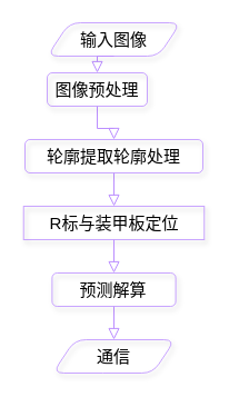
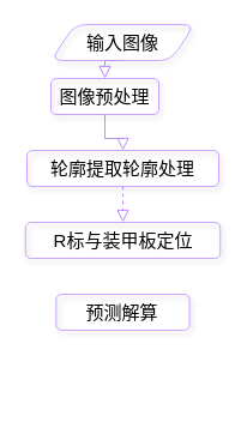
  <mxCell id="0" />
  <mxCell id="1" parent="0" />
  <mxCell id="2" value="" style="rounded=0;html=1;jettySize=auto;orthogonalLoop=1;fontSize=11;endArrow=block;endFill=0;endSize=8;strokeWidth=1;shadow=0;labelBackgroundColor=none;edgeStyle=orthogonalEdgeStyle;entryX=0.5;entryY=0;entryDx=0;entryDy=0;sketch=0;strokeColor=#BC8FFF;exitX=0.5;exitY=1;exitDx=0;exitDy=0;" edge="1" parent="1" source="7" target="4"><mxGeometry x="0.333" y="50" relative="1" as="geometry"><mxPoint x="101.86" y="35" as="sourcePoint" /><mxPoint x="101.86" y="85" as="targetPoint" /><mxPoint as="offset" /></mxGeometry></mxCell>
  <mxCell id="3" value="" style="edgeStyle=orthogonalEdgeStyle;rounded=0;orthogonalLoop=1;jettySize=auto;html=1;shadow=0;strokeColor=#BC8FFF;strokeWidth=1;labelBackgroundColor=none;endFill=0;endArrow=block;endSize=8;sketch=0;" edge="1" parent="1" source="4" target="6"><mxGeometry relative="1" as="geometry" /></mxCell>
  <mxCell id="4" value="&lt;font style=&quot;font-size: 15px&quot;&gt;图像预处理&lt;/font&gt;" style="rounded=1;whiteSpace=wrap;html=1;fontSize=12;shadow=1;strokeColor=#BC8FFF;fillColor=none;opacity=80;sketch=0;glass=0;" vertex="1" parent="1"><mxGeometry x="42" y="65" width="90" height="30" as="geometry" /></mxCell>
- <mxCell id="5" value="" style="edgeStyle=orthogonalEdgeStyle;rounded=0;sketch=0;orthogonalLoop=1;jettySize=auto;html=1;strokeColor=#BC8FFF;shadow=0;strokeWidth=1;labelBackgroundColor=none;endFill=0;endArrow=block;endSize=8;" edge="1" parent="1" source="6" target="9"><mxGeometry relative="1" as="geometry" /></mxCell>
+ <mxCell id="5" value="" style="edgeStyle=orthogonalEdgeStyle;rounded=0;sketch=0;orthogonalLoop=1;jettySize=auto;html=1;strokeColor=#BC8FFF;shadow=0;strokeWidth=1;labelBackgroundColor=none;endFill=0;endArrow=block;endSize=8;dashed=1;" edge="1" parent="1" source="6" target="9"><mxGeometry relative="1" as="geometry" /></mxCell>
  <mxCell id="6" value="&lt;font style=&quot;font-size: 15px&quot;&gt;轮廓提取轮廓处理&lt;/font&gt;" style="rounded=1;whiteSpace=wrap;html=1;fontSize=12;shadow=1;strokeColor=#BC8FFF;fillColor=none;opacity=80;sketch=0;glass=0;" vertex="1" parent="1"><mxGeometry x="22" y="125" width="160" height="30" as="geometry" /></mxCell>
  <mxCell id="7" value="&lt;font style=&quot;font-size: 15px&quot;&gt;输入图像&lt;/font&gt;" style="shape=parallelogram;perimeter=parallelogramPerimeter;whiteSpace=wrap;html=1;fixedSize=1;shadow=1;rounded=1;fillColor=none;sketch=0;opacity=80;strokeColor=#BC8FFF;glass=0;" vertex="1" parent="1"><mxGeometry x="42" y="20" width="120" height="30" as="geometry" /></mxCell>
- <mxCell id="8" value="" style="edgeStyle=orthogonalEdgeStyle;rounded=0;sketch=0;orthogonalLoop=1;jettySize=auto;html=1;strokeColor=#BC8FFF;endArrow=block;endFill=0;shadow=0;strokeWidth=1;labelBackgroundColor=none;endSize=8;entryX=0.5;entryY=0;entryDx=0;entryDy=0;exitX=0.5;exitY=1;exitDx=0;exitDy=0;" edge="1" parent="1" source="11" target="10"><mxGeometry relative="1" as="geometry"><mxPoint x="102" y="245" as="targetPoint" /><mxPoint x="102" y="285" as="sourcePoint" /></mxGeometry></mxCell>
- <mxCell id="9" value="&lt;font style=&quot;font-size: 15px&quot;&gt;R标与装甲板定位&lt;/font&gt;" style="whiteSpace=wrap;html=1;fontSize=12;shadow=1;strokeColor=#BC8FFF;fillColor=none;opacity=80;sketch=0;glass=0;rounded=0;" vertex="1" parent="1"><mxGeometry x="20.75" y="185" width="162.5" height="30" as="geometry" /></mxCell>
- <mxCell id="10" value="&lt;font style=&quot;font-size: 15px&quot;&gt;通信&lt;/font&gt;" style="shape=parallelogram;perimeter=parallelogramPerimeter;whiteSpace=wrap;html=1;fixedSize=1;shadow=1;rounded=1;fillColor=none;sketch=0;opacity=80;strokeColor=#BC8FFF;glass=0;" vertex="1" parent="1"><mxGeometry x="47" y="305" width="110" height="30" as="geometry" /></mxCell>
+ <mxCell id="9" value="&lt;font style=&quot;font-size: 15px&quot;&gt;R标与装甲板定位&lt;/font&gt;" style="rounded=1;whiteSpace=wrap;html=1;fontSize=12;shadow=1;strokeColor=#BC8FFF;fillColor=none;opacity=80;sketch=0;glass=0;" vertex="1" parent="1"><mxGeometry x="20.75" y="185" width="162.5" height="30" as="geometry" /></mxCell>
  <mxCell id="11" value="&lt;font style=&quot;font-size: 15px&quot;&gt;预测解算&lt;/font&gt;" style="rounded=1;whiteSpace=wrap;html=1;fontSize=12;shadow=1;strokeColor=#BC8FFF;fillColor=none;opacity=80;sketch=0;glass=0;" vertex="1" parent="1"><mxGeometry x="46.38" y="245" width="111.25" height="30" as="geometry" /></mxCell>
- <mxCell id="12" value="" style="edgeStyle=orthogonalEdgeStyle;rounded=0;sketch=0;orthogonalLoop=1;jettySize=auto;html=1;strokeColor=#BC8FFF;shadow=0;strokeWidth=1;labelBackgroundColor=none;endFill=0;endArrow=block;endSize=8;exitX=0.5;exitY=1;exitDx=0;exitDy=0;entryX=0.5;entryY=0;entryDx=0;entryDy=0;" edge="1" parent="1" source="9" target="11"><mxGeometry relative="1" as="geometry"><mxPoint x="112.01" y="165" as="sourcePoint" /><mxPoint x="112.049" y="195" as="targetPoint" /></mxGeometry></mxCell>
